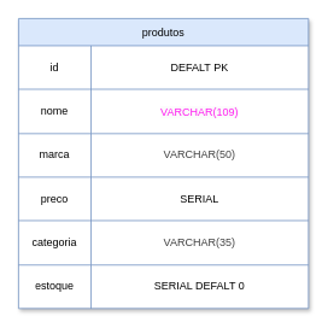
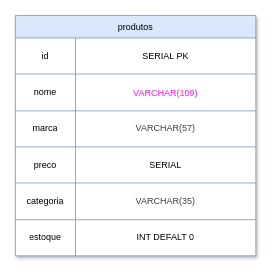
  <mxCell id="0" />
  <mxCell id="1" parent="0" />
  <mxCell id="2" value="produtos" style="shape=table;startSize=30;container=1;collapsible=0;childLayout=tableLayout;fillColor=#dae8fc;strokeColor=#6c8ebf;shadow=1;gradientColor=none;swimlaneFillColor=default;strokeWidth=1;perimeterSpacing=0;" vertex="1" parent="1"><mxGeometry x="20" y="20" width="320" height="320" as="geometry" /></mxCell>
  <mxCell id="3" value="" style="shape=tableRow;horizontal=0;startSize=0;swimlaneHead=0;swimlaneBody=0;strokeColor=inherit;top=0;left=0;bottom=0;right=0;collapsible=0;dropTarget=0;fillColor=none;points=[[0,0.5],[1,0.5]];portConstraint=eastwest;" vertex="1" parent="2"><mxGeometry y="30" width="320" height="48" as="geometry" /></mxCell>
  <mxCell id="4" value="id" style="shape=partialRectangle;html=1;whiteSpace=wrap;connectable=0;strokeColor=inherit;overflow=hidden;fillColor=none;top=0;left=0;bottom=0;right=0;pointerEvents=1;" vertex="1" parent="3"><mxGeometry width="80" height="48" as="geometry"><mxRectangle width="80" height="48" as="alternateBounds" /></mxGeometry></mxCell>
- <mxCell id="5" value="DEFALT PK" style="shape=partialRectangle;html=1;whiteSpace=wrap;connectable=0;strokeColor=inherit;overflow=hidden;fillColor=none;top=0;left=0;bottom=0;right=0;pointerEvents=1;" vertex="1" parent="3"><mxGeometry x="80" width="240" height="48" as="geometry"><mxRectangle width="240" height="48" as="alternateBounds" /></mxGeometry></mxCell>
+ <mxCell id="5" value="SERIAL PK" style="shape=partialRectangle;html=1;whiteSpace=wrap;connectable=0;strokeColor=inherit;overflow=hidden;fillColor=none;top=0;left=0;bottom=0;right=0;pointerEvents=1;" vertex="1" parent="3"><mxGeometry x="80" width="240" height="48" as="geometry"><mxRectangle width="240" height="48" as="alternateBounds" /></mxGeometry></mxCell>
  <mxCell id="6" value="" style="shape=tableRow;horizontal=0;startSize=0;swimlaneHead=0;swimlaneBody=0;strokeColor=inherit;top=0;left=0;bottom=0;right=0;collapsible=0;dropTarget=0;fillColor=none;points=[[0,0.5],[1,0.5]];portConstraint=eastwest;" vertex="1" parent="2"><mxGeometry y="78" width="320" height="49" as="geometry" /></mxCell>
  <mxCell id="7" value="nome" style="shape=partialRectangle;html=1;whiteSpace=wrap;connectable=0;strokeColor=inherit;overflow=hidden;fillColor=none;top=0;left=0;bottom=0;right=0;pointerEvents=1;" vertex="1" parent="6"><mxGeometry width="80" height="49" as="geometry"><mxRectangle width="80" height="49" as="alternateBounds" /></mxGeometry></mxCell>
  <mxCell id="8" value="&lt;p style=&quot;line-height: 16px; white-space: pre;&quot;&gt;&lt;font color=&quot;#ff1bf0&quot;&gt;&lt;span style=&quot;background-color: rgb(251, 251, 251);&quot;&gt;VARCHAR(109)&lt;/span&gt;&lt;/font&gt;&lt;/p&gt;" style="shape=partialRectangle;html=1;whiteSpace=wrap;connectable=0;strokeColor=inherit;overflow=hidden;fillColor=none;top=0;left=0;bottom=0;right=0;pointerEvents=1;" vertex="1" parent="6"><mxGeometry x="80" width="240" height="49" as="geometry"><mxRectangle width="240" height="49" as="alternateBounds" /></mxGeometry></mxCell>
  <mxCell id="9" value="" style="shape=tableRow;horizontal=0;startSize=0;swimlaneHead=0;swimlaneBody=0;strokeColor=inherit;top=0;left=0;bottom=0;right=0;collapsible=0;dropTarget=0;fillColor=none;points=[[0,0.5],[1,0.5]];portConstraint=eastwest;" vertex="1" parent="2"><mxGeometry y="127" width="320" height="48" as="geometry" /></mxCell>
  <mxCell id="10" value="marca" style="shape=partialRectangle;html=1;whiteSpace=wrap;connectable=0;strokeColor=inherit;overflow=hidden;fillColor=none;top=0;left=0;bottom=0;right=0;pointerEvents=1;" vertex="1" parent="9"><mxGeometry width="80" height="48" as="geometry"><mxRectangle width="80" height="48" as="alternateBounds" /></mxGeometry></mxCell>
- <mxCell id="11" value="&lt;span style=&quot;color: rgb(63, 63, 63); white-space: pre;&quot;&gt;VARCHAR(50)&lt;/span&gt;" style="shape=partialRectangle;html=1;whiteSpace=wrap;connectable=0;strokeColor=inherit;overflow=hidden;fillColor=none;top=0;left=0;bottom=0;right=0;pointerEvents=1;shadow=1;" vertex="1" parent="9"><mxGeometry x="80" width="240" height="48" as="geometry"><mxRectangle width="240" height="48" as="alternateBounds" /></mxGeometry></mxCell>
+ <mxCell id="11" value="&lt;span style=&quot;color: rgb(63, 63, 63); white-space: pre;&quot;&gt;VARCHAR(57)&lt;/span&gt;" style="shape=partialRectangle;html=1;whiteSpace=wrap;connectable=0;strokeColor=inherit;overflow=hidden;fillColor=none;top=0;left=0;bottom=0;right=0;pointerEvents=1;shadow=1;" vertex="1" parent="9"><mxGeometry x="80" width="240" height="48" as="geometry"><mxRectangle width="240" height="48" as="alternateBounds" /></mxGeometry></mxCell>
  <mxCell id="12" value="" style="shape=tableRow;horizontal=0;startSize=0;swimlaneHead=0;swimlaneBody=0;strokeColor=inherit;top=0;left=0;bottom=0;right=0;collapsible=0;dropTarget=0;fillColor=none;points=[[0,0.5],[1,0.5]];portConstraint=eastwest;" vertex="1" parent="2"><mxGeometry y="175" width="320" height="48" as="geometry" /></mxCell>
  <mxCell id="13" value="preco" style="shape=partialRectangle;html=1;whiteSpace=wrap;connectable=0;strokeColor=inherit;overflow=hidden;fillColor=none;top=0;left=0;bottom=0;right=0;pointerEvents=1;" vertex="1" parent="12"><mxGeometry width="80" height="48" as="geometry"><mxRectangle width="80" height="48" as="alternateBounds" /></mxGeometry></mxCell>
  <mxCell id="14" value="SERIAL" style="shape=partialRectangle;html=1;whiteSpace=wrap;connectable=0;strokeColor=inherit;overflow=hidden;fillColor=none;top=0;left=0;bottom=0;right=0;pointerEvents=1;shadow=1;" vertex="1" parent="12"><mxGeometry x="80" width="240" height="48" as="geometry"><mxRectangle width="240" height="48" as="alternateBounds" /></mxGeometry></mxCell>
  <mxCell id="15" value="" style="shape=tableRow;horizontal=0;startSize=0;swimlaneHead=0;swimlaneBody=0;strokeColor=inherit;top=0;left=0;bottom=0;right=0;collapsible=0;dropTarget=0;fillColor=none;points=[[0,0.5],[1,0.5]];portConstraint=eastwest;" vertex="1" parent="2"><mxGeometry y="223" width="320" height="49" as="geometry" /></mxCell>
  <mxCell id="16" value="categoria" style="shape=partialRectangle;html=1;whiteSpace=wrap;connectable=0;strokeColor=inherit;overflow=hidden;fillColor=none;top=0;left=0;bottom=0;right=0;pointerEvents=1;" vertex="1" parent="15"><mxGeometry width="80" height="49" as="geometry"><mxRectangle width="80" height="49" as="alternateBounds" /></mxGeometry></mxCell>
  <mxCell id="17" value="&lt;span style=&quot;color: rgb(63, 63, 63); white-space: pre;&quot;&gt;VARCHAR(35)&lt;/span&gt;" style="shape=partialRectangle;html=1;whiteSpace=wrap;connectable=0;strokeColor=inherit;overflow=hidden;fillColor=none;top=0;left=0;bottom=0;right=0;pointerEvents=1;" vertex="1" parent="15"><mxGeometry x="80" width="240" height="49" as="geometry"><mxRectangle width="240" height="49" as="alternateBounds" /></mxGeometry></mxCell>
  <mxCell id="18" value="" style="shape=tableRow;horizontal=0;startSize=0;swimlaneHead=0;swimlaneBody=0;strokeColor=inherit;top=0;left=0;bottom=0;right=0;collapsible=0;dropTarget=0;fillColor=none;points=[[0,0.5],[1,0.5]];portConstraint=eastwest;" vertex="1" parent="2"><mxGeometry y="272" width="320" height="48" as="geometry" /></mxCell>
  <mxCell id="19" value="estoque" style="shape=partialRectangle;html=1;whiteSpace=wrap;connectable=0;strokeColor=inherit;overflow=hidden;fillColor=none;top=0;left=0;bottom=0;right=0;pointerEvents=1;" vertex="1" parent="18"><mxGeometry width="80" height="48" as="geometry"><mxRectangle width="80" height="48" as="alternateBounds" /></mxGeometry></mxCell>
- <mxCell id="20" value="SERIAL DEFALT 0" style="shape=partialRectangle;html=1;whiteSpace=wrap;connectable=0;strokeColor=inherit;overflow=hidden;fillColor=none;top=0;left=0;bottom=0;right=0;pointerEvents=1;" vertex="1" parent="18"><mxGeometry x="80" width="240" height="48" as="geometry"><mxRectangle width="240" height="48" as="alternateBounds" /></mxGeometry></mxCell>
+ <mxCell id="20" value="INT DEFALT 0" style="shape=partialRectangle;html=1;whiteSpace=wrap;connectable=0;strokeColor=inherit;overflow=hidden;fillColor=none;top=0;left=0;bottom=0;right=0;pointerEvents=1;" vertex="1" parent="18"><mxGeometry x="80" width="240" height="48" as="geometry"><mxRectangle width="240" height="48" as="alternateBounds" /></mxGeometry></mxCell>
